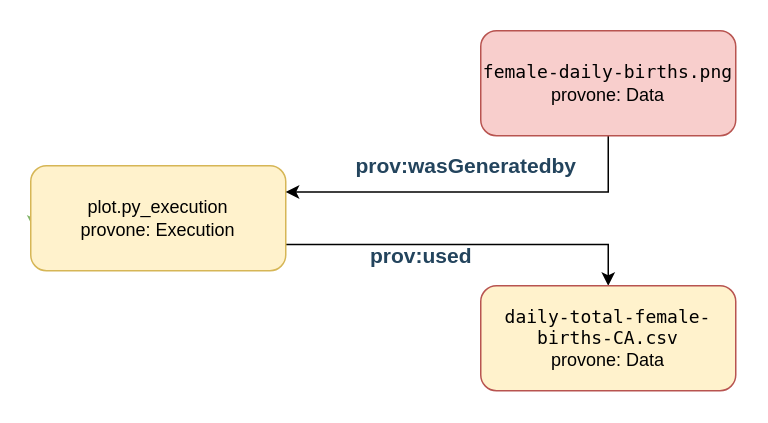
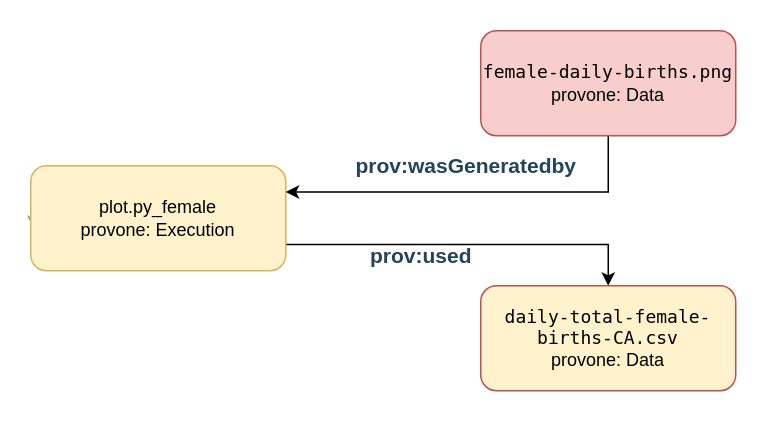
  <mxCell id="0" />
  <mxCell id="1" parent="0" />
  <mxCell id="2" style="edgeStyle=orthogonalEdgeStyle;rounded=0;orthogonalLoop=1;jettySize=auto;html=1;exitX=0;exitY=0.5;exitDx=0;exitDy=0;entryX=0.012;entryY=0.6;entryDx=0;entryDy=0;strokeColor=#82B366;entryPerimeter=0;" parent="1" source="5" target="5" edge="1"><mxGeometry relative="1" as="geometry" /></mxCell>
  <mxCell id="3" value="&lt;b&gt;&lt;font style=&quot;font-size: 14px&quot; color=&quot;#23445d&quot;&gt;prov:wasGeneratedby&lt;/font&gt;&lt;/b&gt;" style="text;html=1;align=center;verticalAlign=middle;resizable=0;points=[];" parent="2" vertex="1" connectable="0"><mxGeometry x="-0.277" y="-3" relative="1" as="geometry"><mxPoint x="290.99" y="-36.02" as="offset" /></mxGeometry></mxCell>
  <mxCell id="4" style="edgeStyle=orthogonalEdgeStyle;rounded=0;orthogonalLoop=1;jettySize=auto;html=1;exitX=1;exitY=0.75;exitDx=0;exitDy=0;entryX=0.5;entryY=0;entryDx=0;entryDy=0;" parent="1" source="5" target="6" edge="1"><mxGeometry relative="1" as="geometry" /></mxCell>
- <mxCell id="5" value="&lt;div&gt;&lt;span&gt;plot.py_execution&lt;/span&gt;&lt;/div&gt;&lt;div&gt;&lt;span&gt;provone: Execution&lt;/span&gt;&lt;br&gt;&lt;/div&gt;" style="rounded=1;whiteSpace=wrap;html=1;fontSize=12;glass=0;strokeWidth=1;shadow=0;fillColor=#fff2cc;strokeColor=#d6b656;" parent="1" vertex="1"><mxGeometry x="20" y="110" width="170" height="70" as="geometry" /></mxCell>
+ <mxCell id="5" value="&lt;div&gt;&lt;span&gt;plot.py_female&lt;/span&gt;&lt;/div&gt;&lt;div&gt;&lt;span&gt;provone: Execution&lt;/span&gt;&lt;br&gt;&lt;/div&gt;" style="rounded=1;whiteSpace=wrap;html=1;fontSize=12;glass=0;strokeWidth=1;shadow=0;fillColor=#fff2cc;strokeColor=#d6b656;" parent="1" vertex="1"><mxGeometry x="20" y="110" width="170" height="70" as="geometry" /></mxCell>
  <mxCell id="6" value="&lt;div&gt;&lt;code&gt;daily-total-female-births-CA.csv&lt;/code&gt;&lt;/div&gt;&lt;div&gt;provone: Data&lt;br&gt;&lt;/div&gt;" style="rounded=1;whiteSpace=wrap;html=1;fontSize=12;glass=0;strokeWidth=1;shadow=0;fillColor=#fff2cc;strokeColor=#b85450;" parent="1" vertex="1"><mxGeometry x="320" y="190" width="170" height="70" as="geometry" /></mxCell>
  <mxCell id="7" style="edgeStyle=orthogonalEdgeStyle;rounded=0;orthogonalLoop=1;jettySize=auto;html=1;exitX=0.5;exitY=1;exitDx=0;exitDy=0;entryX=1;entryY=0.25;entryDx=0;entryDy=0;" parent="1" source="8" target="5" edge="1"><mxGeometry relative="1" as="geometry" /></mxCell>
  <mxCell id="8" value="&lt;div&gt;&lt;code&gt;female-daily-births.png&lt;/code&gt;&lt;/div&gt;&lt;div&gt;provone: Data&lt;br&gt;&lt;/div&gt;" style="rounded=1;whiteSpace=wrap;html=1;fontSize=12;glass=0;strokeWidth=1;shadow=0;fillColor=#f8cecc;strokeColor=#b85450;" parent="1" vertex="1"><mxGeometry x="320" y="20" width="170" height="70" as="geometry" /></mxCell>
  <mxCell id="9" value="&lt;b&gt;&lt;font style=&quot;font-size: 14px&quot; color=&quot;#23445d&quot;&gt;prov:used&lt;/font&gt;&lt;/b&gt;" style="text;html=1;align=center;verticalAlign=middle;resizable=0;points=[];autosize=1;" parent="1" vertex="1"><mxGeometry x="240" y="160" width="80" height="20" as="geometry" /></mxCell>
